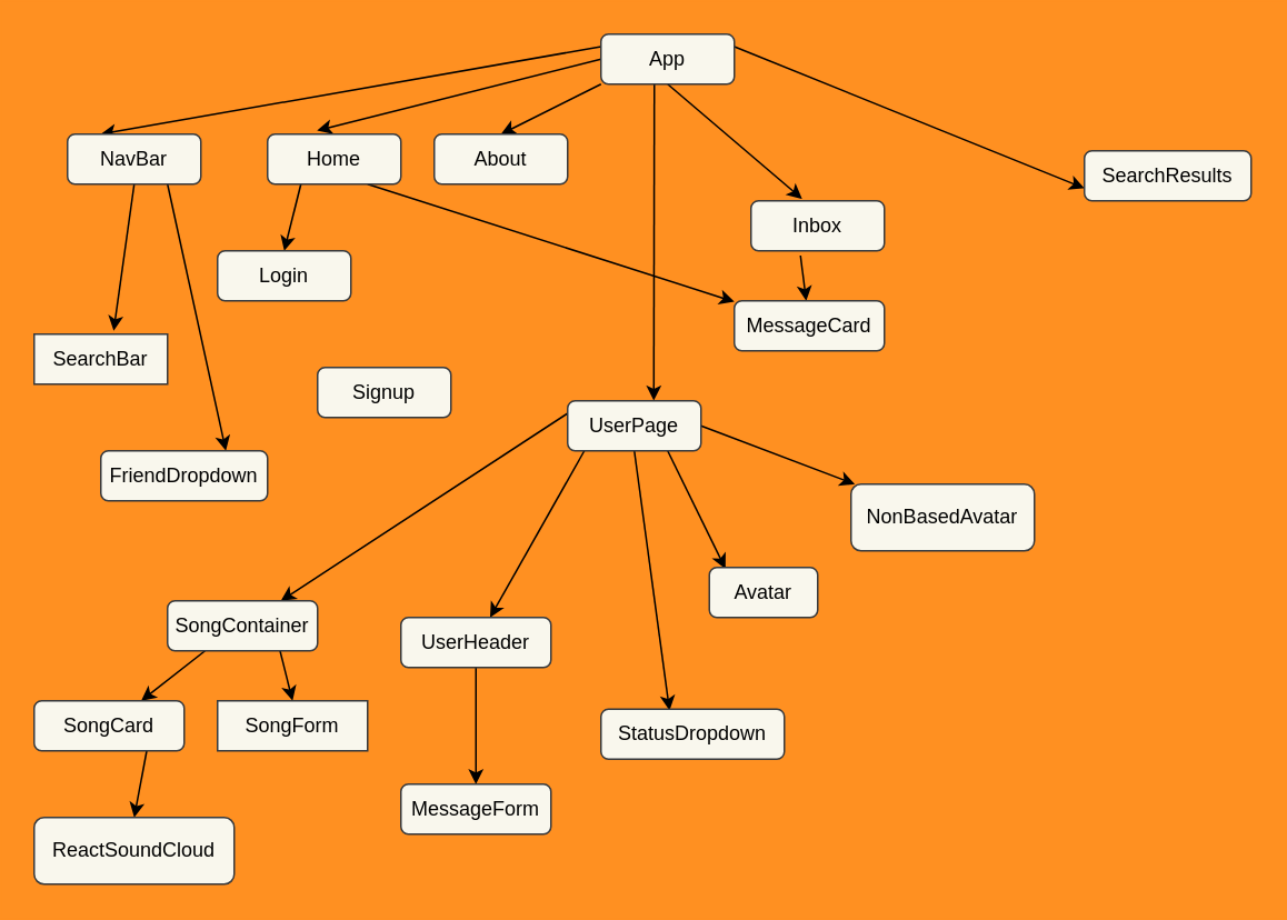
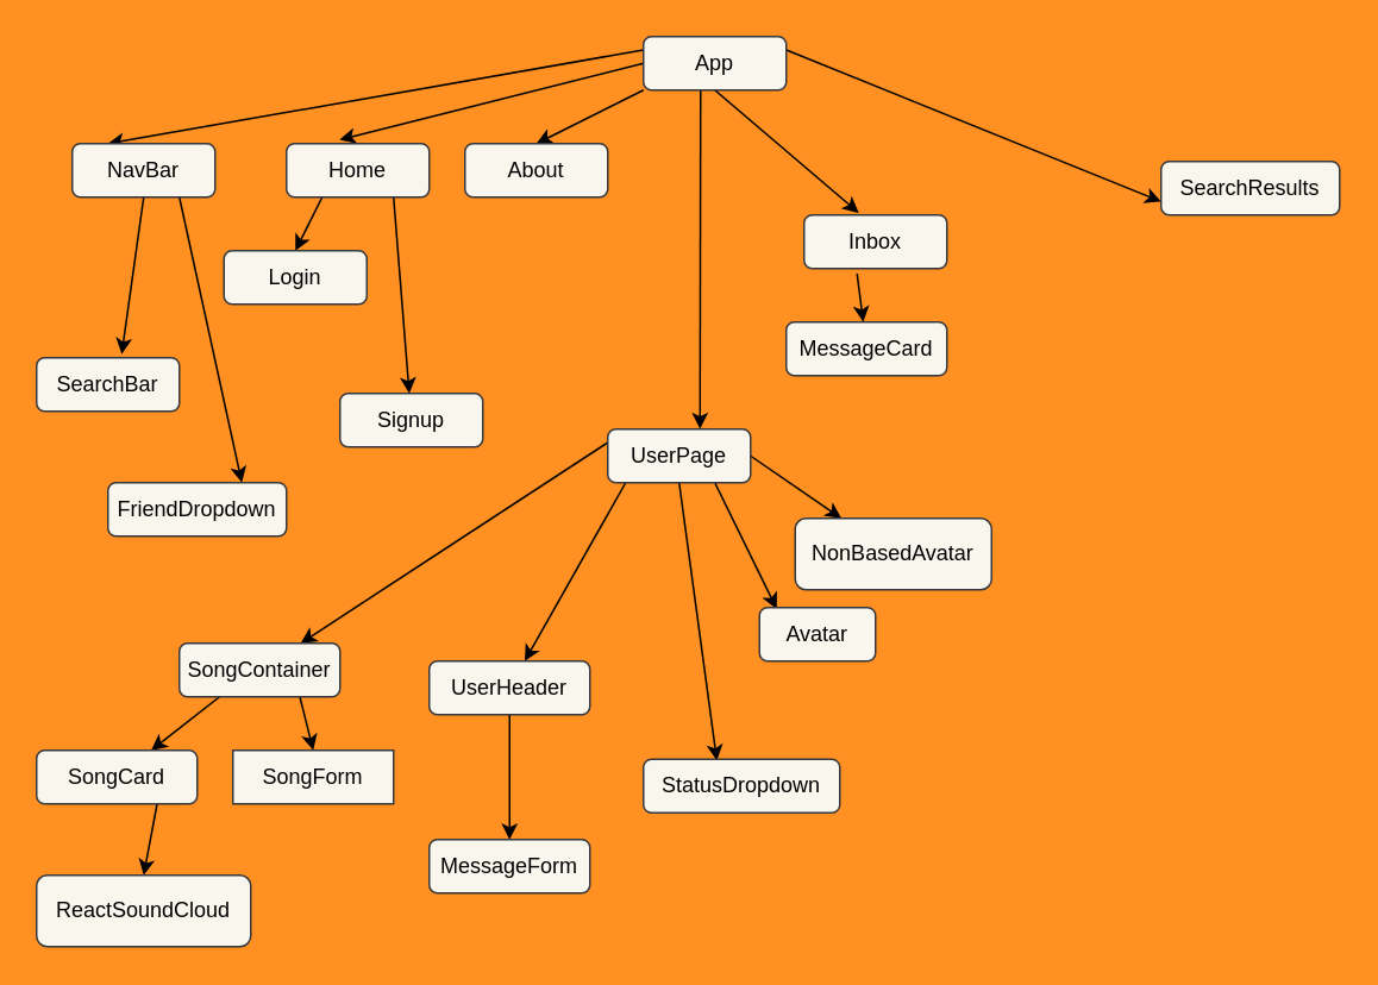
  <mxCell id="0" />
  <mxCell id="1" parent="0" />
  <mxCell id="2" style="edgeStyle=none;html=1;exitX=0;exitY=0.25;exitDx=0;exitDy=0;entryX=0.25;entryY=0;entryDx=0;entryDy=0;fontColor=#000000;" parent="1" source="8" target="11" edge="1"><mxGeometry relative="1" as="geometry" /></mxCell>
  <mxCell id="3" style="edgeStyle=none;html=1;exitX=0;exitY=0.5;exitDx=0;exitDy=0;entryX=0.371;entryY=-0.072;entryDx=0;entryDy=0;entryPerimeter=0;fontColor=#000000;" parent="1" source="8" target="22" edge="1"><mxGeometry relative="1" as="geometry" /></mxCell>
  <mxCell id="4" style="edgeStyle=none;html=1;exitX=0;exitY=1;exitDx=0;exitDy=0;entryX=0.5;entryY=0;entryDx=0;entryDy=0;fontColor=#000000;" parent="1" source="8" target="12" edge="1"><mxGeometry relative="1" as="geometry" /></mxCell>
  <mxCell id="5" style="edgeStyle=none;html=1;exitX=0.5;exitY=1;exitDx=0;exitDy=0;entryX=0.383;entryY=-0.039;entryDx=0;entryDy=0;entryPerimeter=0;fontColor=#000000;" parent="1" source="8" target="24" edge="1"><mxGeometry relative="1" as="geometry" /></mxCell>
  <mxCell id="6" style="edgeStyle=none;html=1;entryX=0.646;entryY=-0.005;entryDx=0;entryDy=0;entryPerimeter=0;fontColor=#000000;" parent="1" target="19" edge="1"><mxGeometry relative="1" as="geometry"><mxPoint x="392" y="50" as="sourcePoint" /></mxGeometry></mxCell>
  <mxCell id="7" style="edgeStyle=none;html=1;exitX=1;exitY=0.25;exitDx=0;exitDy=0;entryX=0;entryY=0.75;entryDx=0;entryDy=0;fontColor=#000000;" parent="1" source="8" target="13" edge="1"><mxGeometry relative="1" as="geometry" /></mxCell>
  <mxCell id="8" value="App" style="rounded=1;whiteSpace=wrap;html=1;fillColor=#f9f7ed;strokeColor=#36393d;fontColor=#000000;" parent="1" vertex="1"><mxGeometry x="360" y="20" width="80" height="30" as="geometry" /></mxCell>
  <mxCell id="9" style="edgeStyle=none;html=1;exitX=0.75;exitY=1;exitDx=0;exitDy=0;entryX=0.75;entryY=0;entryDx=0;entryDy=0;fontColor=#000000;" parent="1" source="11" target="26" edge="1"><mxGeometry relative="1" as="geometry" /></mxCell>
  <mxCell id="10" style="edgeStyle=none;html=1;exitX=0.5;exitY=1;exitDx=0;exitDy=0;entryX=0.596;entryY=-0.067;entryDx=0;entryDy=0;entryPerimeter=0;fontColor=#000000;" parent="1" source="11" target="25" edge="1"><mxGeometry relative="1" as="geometry" /></mxCell>
  <mxCell id="11" value="NavBar" style="rounded=1;whiteSpace=wrap;html=1;fillColor=#f9f7ed;strokeColor=#36393d;fontColor=#000000;" parent="1" vertex="1"><mxGeometry x="40" y="80" width="80" height="30" as="geometry" /></mxCell>
  <mxCell id="12" value="About" style="rounded=1;whiteSpace=wrap;html=1;fillColor=#f9f7ed;strokeColor=#36393d;fontColor=#000000;" parent="1" vertex="1"><mxGeometry x="260" y="80" width="80" height="30" as="geometry" /></mxCell>
  <mxCell id="13" value="SearchResults" style="rounded=1;whiteSpace=wrap;html=1;fillColor=#f9f7ed;strokeColor=#36393d;fontColor=#000000;" parent="1" vertex="1"><mxGeometry x="650" y="90" width="100" height="30" as="geometry" /></mxCell>
  <mxCell id="14" style="edgeStyle=none;html=1;fontColor=#000000;" parent="1" target="31" edge="1"><mxGeometry relative="1" as="geometry"><mxPoint x="350" y="270" as="sourcePoint" /></mxGeometry></mxCell>
  <mxCell id="15" style="edgeStyle=none;html=1;exitX=0;exitY=0.25;exitDx=0;exitDy=0;fontColor=#000000;" parent="1" source="19" target="35" edge="1"><mxGeometry relative="1" as="geometry" /></mxCell>
  <mxCell id="16" style="edgeStyle=none;html=1;exitX=0.5;exitY=1;exitDx=0;exitDy=0;entryX=0.374;entryY=0.028;entryDx=0;entryDy=0;entryPerimeter=0;fontColor=#000000;" parent="1" source="19" target="40" edge="1"><mxGeometry relative="1" as="geometry" /></mxCell>
  <mxCell id="17" style="edgeStyle=none;html=1;exitX=0.75;exitY=1;exitDx=0;exitDy=0;entryX=0.149;entryY=0.028;entryDx=0;entryDy=0;entryPerimeter=0;fontColor=#000000;" parent="1" source="19" target="41" edge="1"><mxGeometry relative="1" as="geometry" /></mxCell>
  <mxCell id="18" style="edgeStyle=none;html=1;exitX=1;exitY=0.5;exitDx=0;exitDy=0;fontColor=#000000;" parent="1" source="19" target="42" edge="1"><mxGeometry relative="1" as="geometry" /></mxCell>
  <mxCell id="19" value="UserPage" style="rounded=1;whiteSpace=wrap;html=1;fillColor=#f9f7ed;strokeColor=#36393d;fontColor=#000000;" parent="1" vertex="1"><mxGeometry x="340" y="240" width="80" height="30" as="geometry" /></mxCell>
  <mxCell id="20" style="edgeStyle=none;html=1;exitX=0.25;exitY=1;exitDx=0;exitDy=0;entryX=0.5;entryY=0;entryDx=0;entryDy=0;fontColor=#000000;" parent="1" source="22" target="27" edge="1"><mxGeometry relative="1" as="geometry" /></mxCell>
- <mxCell id="21" style="edgeStyle=none;html=1;exitX=0.75;exitY=1;exitDx=0;exitDy=0;fontColor=#000000;" parent="1" source="22" target="29" edge="1"><mxGeometry relative="1" as="geometry" /></mxCell>
+ <mxCell id="21" style="edgeStyle=none;html=1;exitX=0.75;exitY=1;exitDx=0;exitDy=0;fontColor=#000000;" parent="1" source="22" target="28" edge="1"><mxGeometry relative="1" as="geometry" /></mxCell>
  <mxCell id="22" value="Home" style="rounded=1;whiteSpace=wrap;html=1;fillColor=#f9f7ed;strokeColor=#36393d;fontColor=#000000;" parent="1" vertex="1"><mxGeometry x="160" y="80" width="80" height="30" as="geometry" /></mxCell>
  <mxCell id="23" style="edgeStyle=none;html=1;exitX=0.371;exitY=1.095;exitDx=0;exitDy=0;fontColor=#000000;exitPerimeter=0;" parent="1" source="24" target="29" edge="1"><mxGeometry relative="1" as="geometry" /></mxCell>
  <mxCell id="24" value="Inbox" style="rounded=1;whiteSpace=wrap;html=1;fillColor=#f9f7ed;strokeColor=#36393d;fontColor=#000000;" parent="1" vertex="1"><mxGeometry x="450" y="120" width="80" height="30" as="geometry" /></mxCell>
- <mxCell id="25" value="SearchBar" style="whiteSpace=wrap;html=1;fillColor=#f9f7ed;strokeColor=#36393d;fontColor=#000000;rounded=0;" parent="1" vertex="1"><mxGeometry x="20" y="200" width="80" height="30" as="geometry" /></mxCell>
+ <mxCell id="25" value="SearchBar" style="rounded=1;whiteSpace=wrap;html=1;fillColor=#f9f7ed;strokeColor=#36393d;fontColor=#000000;" parent="1" vertex="1"><mxGeometry x="20" y="200" width="80" height="30" as="geometry" /></mxCell>
  <mxCell id="26" value="FriendDropdown" style="rounded=1;whiteSpace=wrap;html=1;fillColor=#f9f7ed;strokeColor=#36393d;fontColor=#000000;" parent="1" vertex="1"><mxGeometry x="60" y="270" width="100" height="30" as="geometry" /></mxCell>
- <mxCell id="27" value="Login" style="rounded=1;whiteSpace=wrap;html=1;fillColor=#f9f7ed;strokeColor=#36393d;fontColor=#000000;" parent="1" vertex="1"><mxGeometry x="130" y="150" width="80" height="30" as="geometry" /></mxCell>
+ <mxCell id="27" value="Login" style="rounded=1;whiteSpace=wrap;html=1;fillColor=#f9f7ed;strokeColor=#36393d;fontColor=#000000;" parent="1" vertex="1"><mxGeometry x="125" y="140" width="80" height="30" as="geometry" /></mxCell>
  <mxCell id="28" value="Signup" style="rounded=1;whiteSpace=wrap;html=1;fillColor=#f9f7ed;strokeColor=#36393d;fontColor=#000000;" parent="1" vertex="1"><mxGeometry x="190" y="220" width="80" height="30" as="geometry" /></mxCell>
  <mxCell id="29" value="MessageCard" style="rounded=1;whiteSpace=wrap;html=1;fillColor=#f9f7ed;strokeColor=#36393d;fontColor=#000000;" parent="1" vertex="1"><mxGeometry x="440" y="180" width="90" height="30" as="geometry" /></mxCell>
  <mxCell id="30" style="edgeStyle=none;html=1;exitX=0.5;exitY=1;exitDx=0;exitDy=0;entryX=0.5;entryY=0;entryDx=0;entryDy=0;fontColor=#000000;" parent="1" source="31" target="32" edge="1"><mxGeometry relative="1" as="geometry" /></mxCell>
  <mxCell id="31" value="UserHeader" style="rounded=1;whiteSpace=wrap;html=1;fillColor=#f9f7ed;strokeColor=#36393d;fontColor=#000000;" parent="1" vertex="1"><mxGeometry x="240" y="370" width="90" height="30" as="geometry" /></mxCell>
  <mxCell id="32" value="MessageForm" style="rounded=1;whiteSpace=wrap;html=1;fillColor=#f9f7ed;strokeColor=#36393d;fontColor=#000000;" parent="1" vertex="1"><mxGeometry x="240" y="470" width="90" height="30" as="geometry" /></mxCell>
  <mxCell id="33" style="edgeStyle=none;html=1;exitX=0.25;exitY=1;exitDx=0;exitDy=0;fontColor=#000000;" parent="1" source="35" target="37" edge="1"><mxGeometry relative="1" as="geometry" /></mxCell>
  <mxCell id="34" style="edgeStyle=none;html=1;exitX=0.75;exitY=1;exitDx=0;exitDy=0;entryX=0.5;entryY=0;entryDx=0;entryDy=0;fontColor=#000000;" parent="1" source="35" target="38" edge="1"><mxGeometry relative="1" as="geometry" /></mxCell>
  <mxCell id="35" value="SongContainer" style="rounded=1;whiteSpace=wrap;html=1;fillColor=#f9f7ed;strokeColor=#36393d;fontColor=#000000;" parent="1" vertex="1"><mxGeometry x="100" y="360" width="90" height="30" as="geometry" /></mxCell>
  <mxCell id="36" style="edgeStyle=none;html=1;exitX=0.75;exitY=1;exitDx=0;exitDy=0;entryX=0.5;entryY=0;entryDx=0;entryDy=0;fontColor=#000000;" parent="1" source="37" target="39" edge="1"><mxGeometry relative="1" as="geometry" /></mxCell>
  <mxCell id="37" value="SongCard" style="rounded=1;whiteSpace=wrap;html=1;fillColor=#f9f7ed;strokeColor=#36393d;fontColor=#000000;" parent="1" vertex="1"><mxGeometry x="20" y="420" width="90" height="30" as="geometry" /></mxCell>
  <mxCell id="38" value="SongForm" style="whiteSpace=wrap;html=1;fillColor=#f9f7ed;strokeColor=#36393d;fontColor=#000000;rounded=0;" parent="1" vertex="1"><mxGeometry x="130" y="420" width="90" height="30" as="geometry" /></mxCell>
  <mxCell id="39" value="ReactSoundCloud" style="rounded=1;whiteSpace=wrap;html=1;fillColor=#f9f7ed;strokeColor=#36393d;fontColor=#000000;" parent="1" vertex="1"><mxGeometry x="20" y="490" width="120" height="40" as="geometry" /></mxCell>
  <mxCell id="40" value="StatusDropdown" style="rounded=1;whiteSpace=wrap;html=1;fillColor=#f9f7ed;strokeColor=#36393d;fontColor=#000000;" parent="1" vertex="1"><mxGeometry x="360" y="425" width="110" height="30" as="geometry" /></mxCell>
  <mxCell id="41" value="Avatar" style="rounded=1;whiteSpace=wrap;html=1;fillColor=#f9f7ed;strokeColor=#36393d;fontColor=#000000;" parent="1" vertex="1"><mxGeometry x="425" y="340" width="65" height="30" as="geometry" /></mxCell>
- <mxCell id="42" value="NonBasedAvatar" style="rounded=1;whiteSpace=wrap;html=1;fillColor=#f9f7ed;strokeColor=#36393d;fontColor=#000000;" parent="1" vertex="1"><mxGeometry x="510" y="290" width="110" height="40" as="geometry" /></mxCell>
+ <mxCell id="42" value="NonBasedAvatar" style="rounded=1;whiteSpace=wrap;html=1;fillColor=#f9f7ed;strokeColor=#36393d;fontColor=#000000;" parent="1" vertex="1"><mxGeometry x="445" y="290" width="110" height="40" as="geometry" /></mxCell>
